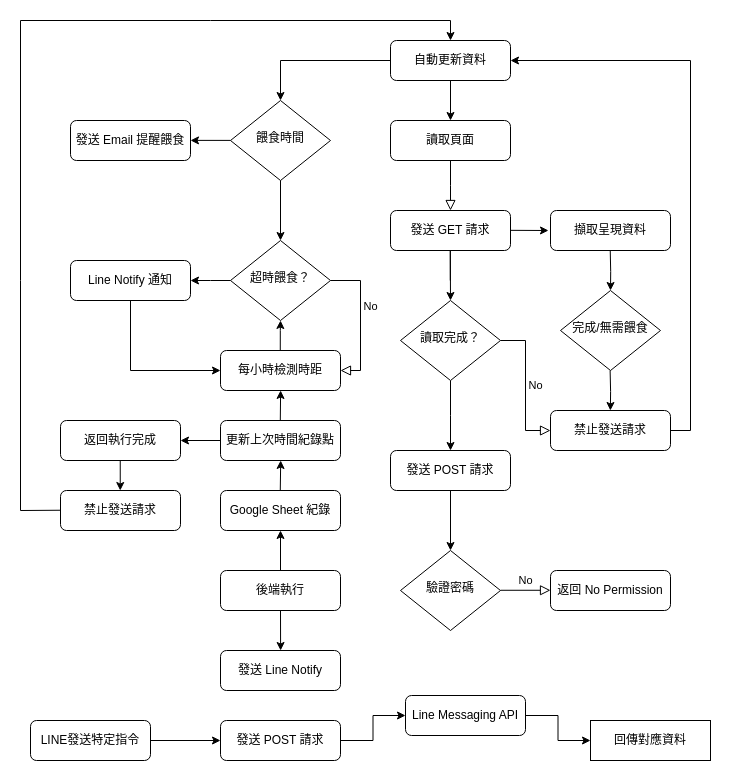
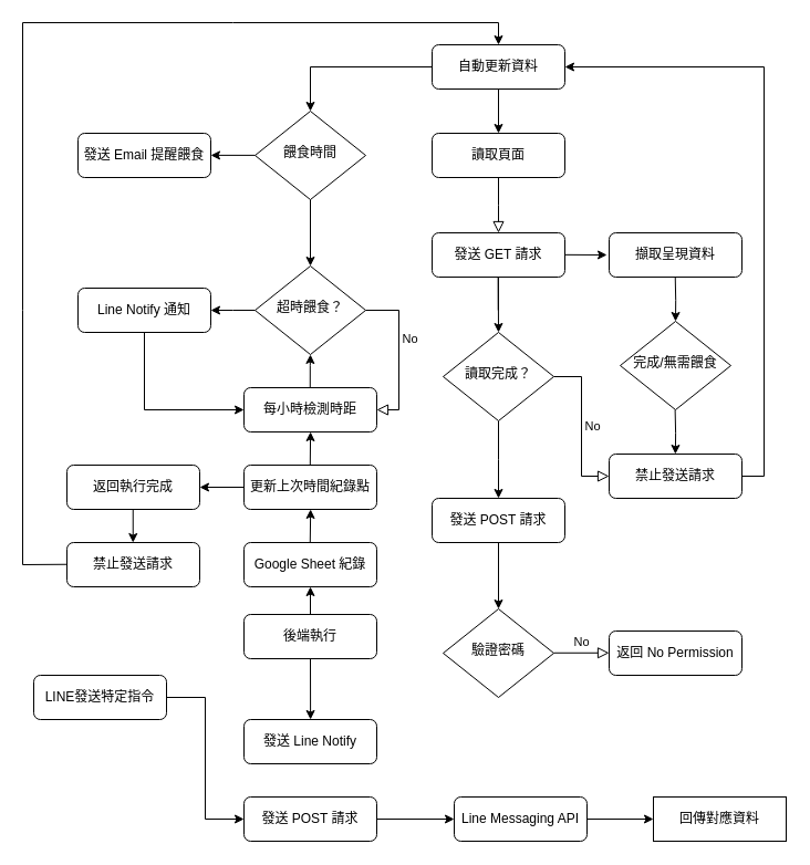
  <mxCell id="0" />
  <mxCell id="1" parent="0" />
  <mxCell id="2" value="" style="rounded=0;html=1;jettySize=auto;orthogonalLoop=1;fontSize=11;endArrow=block;endFill=0;endSize=8;strokeWidth=1;shadow=0;labelBackgroundColor=none;edgeStyle=orthogonalEdgeStyle;" parent="1" source="3" edge="1"><mxGeometry relative="1" as="geometry"><mxPoint x="450" y="210" as="targetPoint" /></mxGeometry></mxCell>
  <mxCell id="3" value="讀取頁面" style="rounded=1;whiteSpace=wrap;html=1;fontSize=12;glass=0;strokeWidth=1;shadow=0;" parent="1" vertex="1"><mxGeometry x="390" y="120" width="120" height="40" as="geometry" /></mxCell>
  <mxCell id="4" value="No" style="edgeStyle=orthogonalEdgeStyle;rounded=0;html=1;jettySize=auto;orthogonalLoop=1;fontSize=11;endArrow=block;endFill=0;endSize=8;strokeWidth=1;shadow=0;labelBackgroundColor=none;" parent="1" source="6" target="7" edge="1"><mxGeometry y="10" relative="1" as="geometry"><mxPoint as="offset" /><Array as="points"><mxPoint x="525" y="340" /><mxPoint x="525" y="430" /></Array></mxGeometry></mxCell>
  <mxCell id="5" value="" style="edgeStyle=orthogonalEdgeStyle;rounded=0;orthogonalLoop=1;jettySize=auto;html=1;endFill=1;" edge="1" parent="1" source="6"><mxGeometry relative="1" as="geometry"><mxPoint x="450" y="450" as="targetPoint" /></mxGeometry></mxCell>
  <mxCell id="6" value="讀取完成？" style="rhombus;whiteSpace=wrap;html=1;shadow=0;fontFamily=Helvetica;fontSize=12;align=center;strokeWidth=1;spacing=6;spacingTop=-4;" parent="1" vertex="1"><mxGeometry x="400" y="300" width="100" height="80" as="geometry" /></mxCell>
  <mxCell id="7" value="禁止發送請求" style="rounded=1;whiteSpace=wrap;html=1;fontSize=12;glass=0;strokeWidth=1;shadow=0;" parent="1" vertex="1"><mxGeometry x="550" y="410" width="120" height="40" as="geometry" /></mxCell>
  <mxCell id="8" value="發送 POST 請求" style="rounded=1;whiteSpace=wrap;html=1;fontSize=12;glass=0;strokeWidth=1;shadow=0;" vertex="1" parent="1"><mxGeometry x="390" y="450" width="120" height="40" as="geometry" /></mxCell>
  <mxCell id="9" value="驗證密碼" style="rhombus;whiteSpace=wrap;html=1;shadow=0;fontFamily=Helvetica;fontSize=12;align=center;strokeWidth=1;spacing=6;spacingTop=-4;" vertex="1" parent="1"><mxGeometry x="400" y="550" width="100" height="80" as="geometry" /></mxCell>
  <mxCell id="10" value="No" style="edgeStyle=orthogonalEdgeStyle;rounded=0;html=1;jettySize=auto;orthogonalLoop=1;fontSize=11;endArrow=block;endFill=0;endSize=8;strokeWidth=1;shadow=0;labelBackgroundColor=none;" edge="1" parent="1"><mxGeometry y="10" relative="1" as="geometry"><mxPoint as="offset" /><mxPoint x="500" y="589.77" as="sourcePoint" /><mxPoint x="550" y="589.77" as="targetPoint" /></mxGeometry></mxCell>
  <mxCell id="11" value="返回 No Permission" style="rounded=1;whiteSpace=wrap;html=1;fontSize=12;glass=0;strokeWidth=1;shadow=0;" vertex="1" parent="1"><mxGeometry x="550" y="570" width="120" height="40" as="geometry" /></mxCell>
  <mxCell id="12" value="" style="endArrow=classic;html=1;rounded=0;exitX=0.5;exitY=1;exitDx=0;exitDy=0;" edge="1" parent="1" source="8"><mxGeometry width="50" height="50" relative="1" as="geometry"><mxPoint x="399.23" y="540" as="sourcePoint" /><mxPoint x="450" y="550" as="targetPoint" /><Array as="points" /></mxGeometry></mxCell>
  <mxCell id="13" value="" style="edgeStyle=orthogonalEdgeStyle;rounded=0;orthogonalLoop=1;jettySize=auto;html=1;" edge="1" parent="1" source="14" target="18"><mxGeometry relative="1" as="geometry" /></mxCell>
- <mxCell id="14" value="後端執行" style="rounded=1;whiteSpace=wrap;html=1;fontSize=12;glass=0;strokeWidth=1;shadow=0;" vertex="1" parent="1"><mxGeometry x="220" y="570" width="120" height="40" as="geometry" /></mxCell>
+ <mxCell id="14" value="後端執行" style="rounded=1;whiteSpace=wrap;html=1;fontSize=12;glass=0;strokeWidth=1;shadow=0;" vertex="1" parent="1"><mxGeometry x="220" y="555" width="120" height="40" as="geometry" /></mxCell>
  <mxCell id="15" value="" style="endArrow=classic;html=1;rounded=0;" edge="1" parent="1"><mxGeometry width="50" height="50" relative="1" as="geometry"><mxPoint x="279.73" y="520" as="sourcePoint" /><mxPoint x="280.15" y="490" as="targetPoint" /><Array as="points"><mxPoint x="280.15" y="520" /></Array></mxGeometry></mxCell>
  <mxCell id="16" value="" style="endArrow=classic;html=1;rounded=0;exitX=0.5;exitY=1;exitDx=0;exitDy=0;" edge="1" parent="1" source="14"><mxGeometry width="50" height="50" relative="1" as="geometry"><mxPoint x="279.69" y="620" as="sourcePoint" /><mxPoint x="280.11" y="650" as="targetPoint" /></mxGeometry></mxCell>
  <mxCell id="17" value="發送 Line Notify" style="rounded=1;whiteSpace=wrap;html=1;fontSize=12;glass=0;strokeWidth=1;shadow=0;" vertex="1" parent="1"><mxGeometry x="220" y="650" width="120" height="40" as="geometry" /></mxCell>
  <mxCell id="18" value="Google Sheet 紀錄" style="rounded=1;whiteSpace=wrap;html=1;fontSize=12;glass=0;strokeWidth=1;shadow=0;" vertex="1" parent="1"><mxGeometry x="220" y="490" width="120" height="40" as="geometry" /></mxCell>
  <mxCell id="19" value="每小時檢測時距" style="rounded=1;whiteSpace=wrap;html=1;fontSize=12;glass=0;strokeWidth=1;shadow=0;" vertex="1" parent="1"><mxGeometry x="220" y="350" width="120" height="40" as="geometry" /></mxCell>
  <mxCell id="20" value="" style="edgeStyle=orthogonalEdgeStyle;rounded=0;orthogonalLoop=1;jettySize=auto;html=1;endFill=1;" edge="1" parent="1"><mxGeometry relative="1" as="geometry"><mxPoint x="279.73" y="419.97" as="sourcePoint" /><mxPoint x="280.13" y="389.97" as="targetPoint" /><Array as="points"><mxPoint x="280.13" y="429.97" /></Array></mxGeometry></mxCell>
  <mxCell id="21" value="超時餵食？" style="rhombus;whiteSpace=wrap;html=1;shadow=0;fontFamily=Helvetica;fontSize=12;align=center;strokeWidth=1;spacing=6;spacingTop=-4;" vertex="1" parent="1"><mxGeometry x="230" y="240" width="100" height="80" as="geometry" /></mxCell>
  <mxCell id="22" value="No" style="edgeStyle=orthogonalEdgeStyle;rounded=0;html=1;jettySize=auto;orthogonalLoop=1;fontSize=11;endArrow=block;endFill=0;endSize=8;strokeWidth=1;shadow=0;labelBackgroundColor=none;entryX=1;entryY=0.5;entryDx=0;entryDy=0;exitX=1;exitY=0.5;exitDx=0;exitDy=0;" edge="1" parent="1" source="21" target="19"><mxGeometry x="-0.2" y="10" relative="1" as="geometry"><mxPoint as="offset" /><mxPoint x="220" y="250" as="sourcePoint" /><mxPoint x="280" y="210" as="targetPoint" /><Array as="points"><mxPoint x="360" y="280" /><mxPoint x="360" y="370" /></Array></mxGeometry></mxCell>
  <mxCell id="23" value="" style="edgeStyle=orthogonalEdgeStyle;rounded=0;orthogonalLoop=1;jettySize=auto;html=1;endFill=1;exitX=0;exitY=0.5;exitDx=0;exitDy=0;" edge="1" parent="1" source="21"><mxGeometry relative="1" as="geometry"><mxPoint x="190" y="280" as="sourcePoint" /><mxPoint x="190" y="280" as="targetPoint" /></mxGeometry></mxCell>
  <mxCell id="24" value="Line Notify 通知" style="rounded=1;whiteSpace=wrap;html=1;fontSize=12;glass=0;strokeWidth=1;shadow=0;" vertex="1" parent="1"><mxGeometry x="70" y="260" width="120" height="40" as="geometry" /></mxCell>
- <mxCell id="25" value="LINE發送特定指令" style="rounded=1;whiteSpace=wrap;html=1;fontSize=12;glass=0;strokeWidth=1;shadow=0;" vertex="1" parent="1"><mxGeometry x="30" y="720" width="120" height="40" as="geometry" /></mxCell>
+ <mxCell id="25" value="LINE發送特定指令" style="rounded=1;whiteSpace=wrap;html=1;fontSize=12;glass=0;strokeWidth=1;shadow=0;" vertex="1" parent="1"><mxGeometry x="30" y="610" width="120" height="40" as="geometry" /></mxCell>
  <mxCell id="26" value="" style="edgeStyle=orthogonalEdgeStyle;rounded=0;orthogonalLoop=1;jettySize=auto;html=1;endFill=1;entryX=0;entryY=0.5;entryDx=0;entryDy=0;exitX=1;exitY=0.5;exitDx=0;exitDy=0;" edge="1" parent="1" source="25" target="38"><mxGeometry relative="1" as="geometry"><mxPoint x="109.64" y="760" as="sourcePoint" /><mxPoint x="109.64" y="800" as="targetPoint" /></mxGeometry></mxCell>
  <mxCell id="27" value="發送 GET 請求" style="rounded=1;whiteSpace=wrap;html=1;fontSize=12;glass=0;strokeWidth=1;shadow=0;" vertex="1" parent="1"><mxGeometry x="390" y="210" width="120" height="40" as="geometry" /></mxCell>
  <mxCell id="28" value="" style="edgeStyle=orthogonalEdgeStyle;rounded=0;orthogonalLoop=1;jettySize=auto;html=1;endFill=1;" edge="1" parent="1"><mxGeometry relative="1" as="geometry"><mxPoint x="449.79" y="280" as="sourcePoint" /><mxPoint x="450" y="300" as="targetPoint" /><Array as="points"><mxPoint x="450" y="250" /><mxPoint x="450" y="250" /></Array></mxGeometry></mxCell>
  <mxCell id="29" value="擷取呈現資料" style="rounded=1;whiteSpace=wrap;html=1;fontSize=12;glass=0;strokeWidth=1;shadow=0;" vertex="1" parent="1"><mxGeometry x="550" y="210" width="120" height="40" as="geometry" /></mxCell>
  <mxCell id="30" value="" style="edgeStyle=orthogonalEdgeStyle;rounded=0;orthogonalLoop=1;jettySize=auto;html=1;endFill=1;" edge="1" parent="1"><mxGeometry relative="1" as="geometry"><mxPoint x="510" y="229.83" as="sourcePoint" /><mxPoint x="548" y="230" as="targetPoint" /><Array as="points"><mxPoint x="510" y="229" /></Array></mxGeometry></mxCell>
  <mxCell id="31" value="更新上次時間紀錄點" style="rounded=1;whiteSpace=wrap;html=1;fontSize=12;glass=0;strokeWidth=1;shadow=0;" vertex="1" parent="1"><mxGeometry x="220" y="420" width="120" height="40" as="geometry" /></mxCell>
  <mxCell id="32" value="" style="endArrow=classic;html=1;rounded=0;" edge="1" parent="1"><mxGeometry width="50" height="50" relative="1" as="geometry"><mxPoint x="279.78" y="490" as="sourcePoint" /><mxPoint x="280.2" y="460" as="targetPoint" /><Array as="points"><mxPoint x="280.2" y="490" /></Array></mxGeometry></mxCell>
  <mxCell id="33" value="" style="edgeStyle=orthogonalEdgeStyle;rounded=0;orthogonalLoop=1;jettySize=auto;html=1;endFill=1;" edge="1" parent="1"><mxGeometry relative="1" as="geometry"><mxPoint x="279.77" y="350" as="sourcePoint" /><mxPoint x="280.05" y="320" as="targetPoint" /><Array as="points"><mxPoint x="280.05" y="330" /><mxPoint x="280.05" y="330" /></Array></mxGeometry></mxCell>
  <mxCell id="34" value="" style="edgeStyle=orthogonalEdgeStyle;rounded=0;orthogonalLoop=1;jettySize=auto;html=1;endFill=1;entryX=0;entryY=0.5;entryDx=0;entryDy=0;exitX=0.5;exitY=1;exitDx=0;exitDy=0;" edge="1" parent="1" source="24" target="19"><mxGeometry relative="1" as="geometry"><mxPoint x="289.77" y="360" as="sourcePoint" /><mxPoint x="290.05" y="330" as="targetPoint" /><Array as="points"><mxPoint x="130" y="370" /></Array></mxGeometry></mxCell>
- <mxCell id="35" value="Line Messaging API" style="rounded=1;whiteSpace=wrap;html=1;fontSize=12;glass=0;strokeWidth=1;shadow=0;" vertex="1" parent="1"><mxGeometry x="405" y="695" width="120" height="40" as="geometry" /></mxCell>
+ <mxCell id="35" value="Line Messaging API" style="rounded=1;whiteSpace=wrap;html=1;fontSize=12;glass=0;strokeWidth=1;shadow=0;" vertex="1" parent="1"><mxGeometry x="410" y="720" width="120" height="40" as="geometry" /></mxCell>
  <mxCell id="36" value="回傳對應資料" style="whiteSpace=wrap;html=1;fontSize=12;glass=0;strokeWidth=1;shadow=0;rounded=0;" vertex="1" parent="1"><mxGeometry x="590" y="720" width="120" height="40" as="geometry" /></mxCell>
  <mxCell id="37" value="" style="edgeStyle=orthogonalEdgeStyle;rounded=0;orthogonalLoop=1;jettySize=auto;html=1;endFill=1;entryX=0;entryY=0.5;entryDx=0;entryDy=0;exitX=1;exitY=0.5;exitDx=0;exitDy=0;" edge="1" parent="1" source="38" target="35"><mxGeometry relative="1" as="geometry"><mxPoint x="109.76" y="840" as="sourcePoint" /><mxPoint x="109.76" y="880" as="targetPoint" /></mxGeometry></mxCell>
  <mxCell id="38" value="發送 POST 請求" style="rounded=1;whiteSpace=wrap;html=1;fontSize=12;glass=0;strokeWidth=1;shadow=0;" vertex="1" parent="1"><mxGeometry x="220" y="720" width="120" height="40" as="geometry" /></mxCell>
  <mxCell id="39" value="" style="edgeStyle=orthogonalEdgeStyle;rounded=0;orthogonalLoop=1;jettySize=auto;html=1;endFill=1;exitX=1;exitY=0.5;exitDx=0;exitDy=0;entryX=0;entryY=0.5;entryDx=0;entryDy=0;" edge="1" parent="1" source="35" target="36"><mxGeometry relative="1" as="geometry"><mxPoint x="609.05" y="700" as="sourcePoint" /><mxPoint x="609.05" y="740" as="targetPoint" /></mxGeometry></mxCell>
  <mxCell id="40" value="自動更新資料" style="rounded=1;whiteSpace=wrap;html=1;fontSize=12;glass=0;strokeWidth=1;shadow=0;" vertex="1" parent="1"><mxGeometry x="390" y="40" width="120" height="40" as="geometry" /></mxCell>
  <mxCell id="41" value="" style="edgeStyle=orthogonalEdgeStyle;rounded=0;orthogonalLoop=1;jettySize=auto;html=1;endFill=1;entryX=0.5;entryY=0;entryDx=0;entryDy=0;exitX=0.5;exitY=1;exitDx=0;exitDy=0;" edge="1" parent="1" source="40" target="3"><mxGeometry relative="1" as="geometry"><mxPoint x="520" y="239.83" as="sourcePoint" /><mxPoint x="558" y="240" as="targetPoint" /><Array as="points" /></mxGeometry></mxCell>
  <mxCell id="42" value="返回執行完成" style="rounded=1;whiteSpace=wrap;html=1;fontSize=12;glass=0;strokeWidth=1;shadow=0;" vertex="1" parent="1"><mxGeometry x="60" y="420" width="120" height="40" as="geometry" /></mxCell>
  <mxCell id="43" value="" style="endArrow=classic;html=1;rounded=0;exitX=0;exitY=0.5;exitDx=0;exitDy=0;" edge="1" parent="1"><mxGeometry width="50" height="50" relative="1" as="geometry"><mxPoint x="220" y="440" as="sourcePoint" /><mxPoint x="180" y="440" as="targetPoint" /><Array as="points"><mxPoint x="220" y="440" /></Array></mxGeometry></mxCell>
  <mxCell id="44" value="" style="endArrow=classic;html=1;rounded=0;" edge="1" parent="1"><mxGeometry width="50" height="50" relative="1" as="geometry"><mxPoint x="119.74" y="460" as="sourcePoint" /><mxPoint x="119.74" y="490" as="targetPoint" /><Array as="points"><mxPoint x="119.74" y="460" /></Array></mxGeometry></mxCell>
  <mxCell id="45" value="禁止發送請求" style="rounded=1;whiteSpace=wrap;html=1;fontSize=12;glass=0;strokeWidth=1;shadow=0;" vertex="1" parent="1"><mxGeometry x="60" y="490" width="120" height="40" as="geometry" /></mxCell>
  <mxCell id="46" value="" style="edgeStyle=orthogonalEdgeStyle;rounded=0;orthogonalLoop=1;jettySize=auto;html=1;endFill=1;exitX=0.5;exitY=1;exitDx=0;exitDy=0;" edge="1" parent="1"><mxGeometry relative="1" as="geometry"><mxPoint x="609.74" y="250" as="sourcePoint" /><mxPoint x="610" y="290" as="targetPoint" /><Array as="points" /></mxGeometry></mxCell>
  <mxCell id="47" value="完成/無需餵食" style="rhombus;whiteSpace=wrap;html=1;shadow=0;fontFamily=Helvetica;fontSize=12;align=center;strokeWidth=1;spacing=6;spacingTop=-4;" vertex="1" parent="1"><mxGeometry x="560" y="290" width="100" height="80" as="geometry" /></mxCell>
  <mxCell id="48" value="" style="edgeStyle=orthogonalEdgeStyle;rounded=0;orthogonalLoop=1;jettySize=auto;html=1;endFill=1;exitX=0.5;exitY=1;exitDx=0;exitDy=0;" edge="1" parent="1"><mxGeometry relative="1" as="geometry"><mxPoint x="609.62" y="370" as="sourcePoint" /><mxPoint x="609.88" y="410" as="targetPoint" /><Array as="points" /></mxGeometry></mxCell>
  <mxCell id="49" value="" style="endArrow=classic;html=1;rounded=0;exitX=0;exitY=0.5;exitDx=0;exitDy=0;entryX=0.5;entryY=0;entryDx=0;entryDy=0;" edge="1" parent="1" target="40"><mxGeometry width="50" height="50" relative="1" as="geometry"><mxPoint x="60" y="509.74" as="sourcePoint" /><mxPoint x="0" y="400" as="targetPoint" /><Array as="points"><mxPoint x="60" y="509.74" /><mxPoint x="20" y="510" /><mxPoint x="20" y="280" /><mxPoint x="20" y="20" /><mxPoint x="210" y="20" /><mxPoint x="450" y="20" /></Array></mxGeometry></mxCell>
  <mxCell id="50" value="" style="edgeStyle=orthogonalEdgeStyle;rounded=0;orthogonalLoop=1;jettySize=auto;html=1;endFill=1;exitX=1;exitY=0.5;exitDx=0;exitDy=0;entryX=1;entryY=0.5;entryDx=0;entryDy=0;" edge="1" parent="1" source="7" target="40"><mxGeometry relative="1" as="geometry"><mxPoint x="619.62" y="380" as="sourcePoint" /><mxPoint x="540" y="110" as="targetPoint" /><Array as="points" /></mxGeometry></mxCell>
  <mxCell id="51" value="" style="edgeStyle=orthogonalEdgeStyle;rounded=0;orthogonalLoop=1;jettySize=auto;html=1;endFill=1;exitX=0;exitY=0.5;exitDx=0;exitDy=0;entryX=0.5;entryY=0;entryDx=0;entryDy=0;" edge="1" parent="1" source="40" target="52"><mxGeometry relative="1" as="geometry"><mxPoint x="340" y="80" as="sourcePoint" /><mxPoint x="280" y="60" as="targetPoint" /><Array as="points"><mxPoint x="280" y="60" /></Array></mxGeometry></mxCell>
  <mxCell id="52" value="餵食時間" style="rhombus;whiteSpace=wrap;html=1;shadow=0;fontFamily=Helvetica;fontSize=12;align=center;strokeWidth=1;spacing=6;spacingTop=-4;" vertex="1" parent="1"><mxGeometry x="230" y="100" width="100" height="80" as="geometry" /></mxCell>
  <mxCell id="53" value="" style="edgeStyle=orthogonalEdgeStyle;rounded=0;orthogonalLoop=1;jettySize=auto;html=1;endFill=1;exitX=0;exitY=0.5;exitDx=0;exitDy=0;" edge="1" parent="1"><mxGeometry relative="1" as="geometry"><mxPoint x="230" y="139.66" as="sourcePoint" /><mxPoint x="190" y="139.89" as="targetPoint" /><Array as="points"><mxPoint x="190" y="139.66" /><mxPoint x="190" y="139.66" /></Array></mxGeometry></mxCell>
  <mxCell id="54" value="發送 Email 提醒餵食" style="rounded=1;whiteSpace=wrap;html=1;fontSize=12;glass=0;strokeWidth=1;shadow=0;" vertex="1" parent="1"><mxGeometry x="70" y="120" width="120" height="40" as="geometry" /></mxCell>
  <mxCell id="55" value="" style="edgeStyle=orthogonalEdgeStyle;rounded=0;orthogonalLoop=1;jettySize=auto;html=1;endFill=1;exitX=0.5;exitY=1;exitDx=0;exitDy=0;entryX=0.5;entryY=0;entryDx=0;entryDy=0;" edge="1" parent="1" source="52" target="21"><mxGeometry relative="1" as="geometry"><mxPoint x="240" y="149.66" as="sourcePoint" /><mxPoint x="200" y="149.89" as="targetPoint" /><Array as="points" /></mxGeometry></mxCell>
